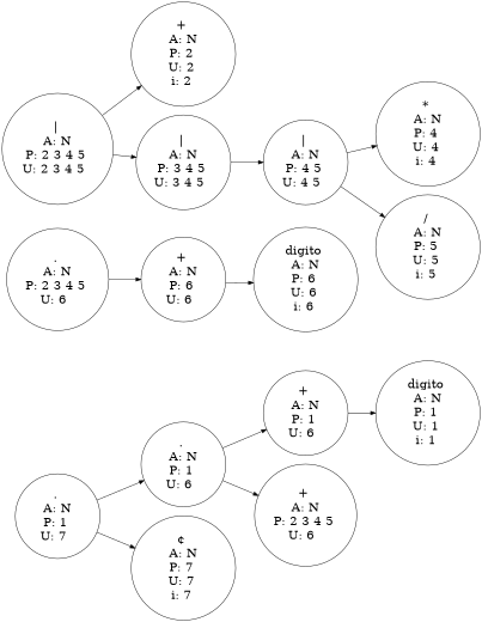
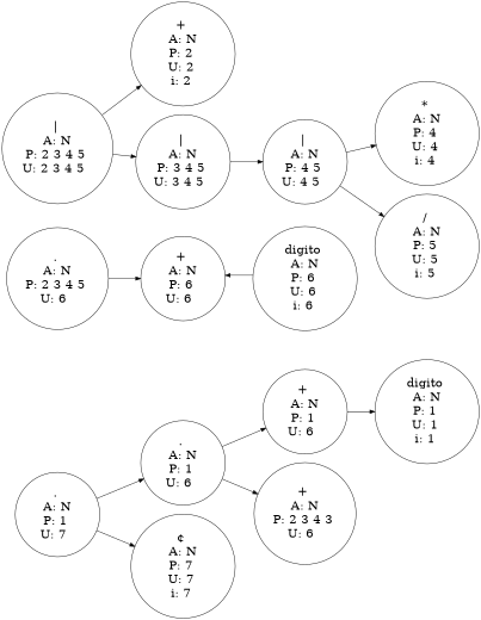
  strict digraph {
    rankdir=LR
    splines=line
    node [fontsize=25 shape=circle]
    n1 [height=0.5 label=". \nA: N\nP: 1 \nU: 7  " width=1.5]
    n2 [height=0.5 label=". \nA: N\nP: 1 \nU: 6  " width=1.5]
    n3 [height=0.5 label="¢ \nA: N\nP: 7 \nU: 7 \ni: 7 " width=1.5]
    n4 [height=0.5 label="+ \nA: N\nP: 1 \nU: 6  " width=1.5]
-   n5 [height=0.5 label="+ \nA: N\nP: 2 3 4 5 \nU: 6  " width=1.5]
+   n5 [height=0.5 label="+ \nA: N\nP: 2 3 4 3 \nU: 6  " width=1.5]
    n6 [height=0.5 label="digito \nA: N\nP: 1 \nU: 1 \ni: 1 " width=1.5]
    n7 [height=0.5 label=". \nA: N\nP: 2 3 4 5 \nU: 6  " width=1.5]
    n8 [height=0.5 label="+ \nA: N\nP: 6 \nU: 6  " width=1.5]
    n9 [height=0.5 label="| \nA: N\nP: 2 3 4 5 \nU: 2 3 4 5  " width=1.5]
    n10 [height=0.5 label="+ \nA: N\nP: 2 \nU: 2 \ni: 2 " width=1.5]
    n11 [height=0.5 label="| \nA: N\nP: 3 4 5 \nU: 3 4 5  " width=1.5]
    n12 [height=0.5 label="digito \nA: N\nP: 6 \nU: 6 \ni: 6 " width=1.5]
    n13 [height=0.5 label="| \nA: N\nP: 4 5 \nU: 4 5  " width=1.5]
    n14 [height=0.5 label="* \nA: N\nP: 4 \nU: 4 \ni: 4 " width=1.5]
    n15 [height=0.5 label="/ \nA: N\nP: 5 \nU: 5 \ni: 5 " width=1.5]
    n1 -> n2
    n1 -> n3
    n2 -> n4
    n2 -> n5
    n4 -> n6
    n7 -> n8
-   n8 -> n12
+   n12 -> n8
    n9 -> n10
    n9 -> n11
    n11 -> n13
    n13 -> n14
    n13 -> n15
  }
